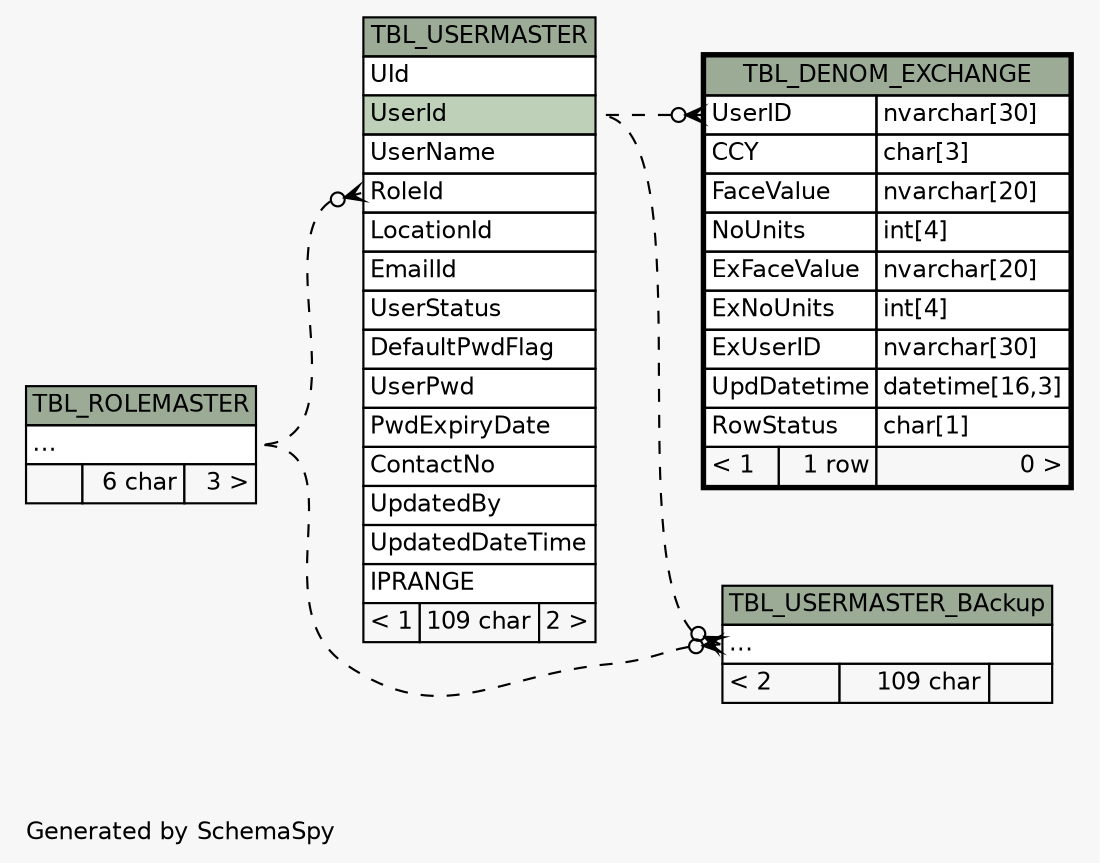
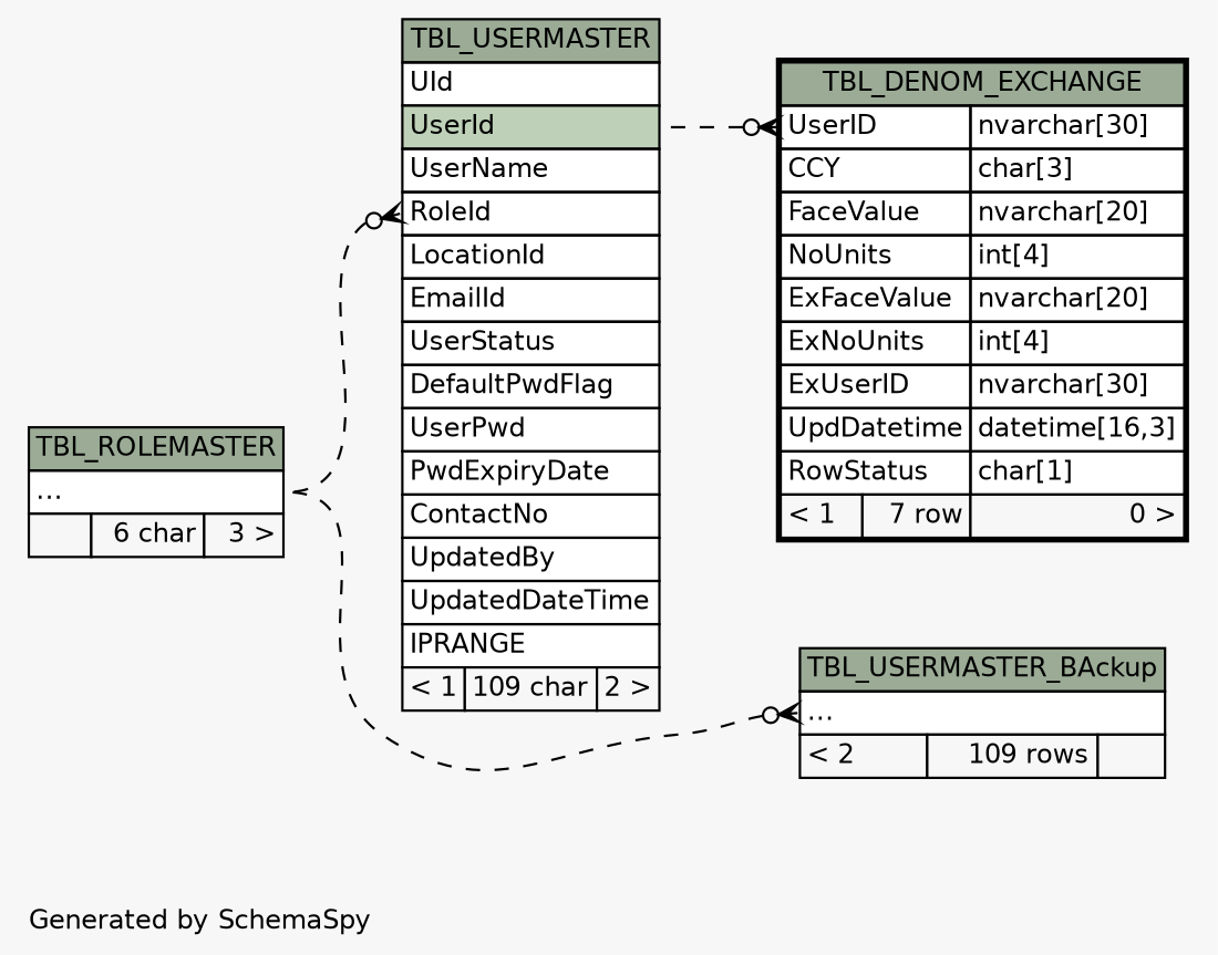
  digraph {
    bgcolor="#f7f7f7"
    fontname=Helvetica
    fontsize=11
    label="\nGenerated by SchemaSpy"
    labeljust=l
    nodesep=0.18
    rankdir=RL
    ranksep=0.46
    node [fontname=Helvetica fontsize=11 shape=plaintext]
    edge [arrowhead=none arrowsize=0.8 arrowtail=crowodot dir=back headport="UserId:e" style=dashed tailport="elipses:w"]
-   n1 [label=<     <TABLE BORDER="2" CELLBORDER="1" CELLSPACING="0" BGCOLOR="#ffffff">       <TR><TD COLSPAN="3" BGCOLOR="#9bab96" ALIGN="CENTER">TBL_DENOM_EXCHANGE</TD></TR>       <TR><TD PORT="UserID" COLSPAN="2" ALIGN="LEFT">UserID</TD><TD PORT="UserID.type" ALIGN="LEFT">nvarchar[30]</TD></TR>       <TR><TD PORT="CCY" COLSPAN="2" ALIGN="LEFT">CCY</TD><TD PORT="CCY.type" ALIGN="LEFT">char[3]</TD></TR>       <TR><TD PORT="FaceValue" COLSPAN="2" ALIGN="LEFT">FaceValue</TD><TD PORT="FaceValue.type" ALIGN="LEFT">nvarchar[20]</TD></TR>       <TR><TD PORT="NoUnits" COLSPAN="2" ALIGN="LEFT">NoUnits</TD><TD PORT="NoUnits.type" ALIGN="LEFT">int[4]</TD></TR>       <TR><TD PORT="ExFaceValue" COLSPAN="2" ALIGN="LEFT">ExFaceValue</TD><TD PORT="ExFaceValue.type" ALIGN="LEFT">nvarchar[20]</TD></TR>       <TR><TD PORT="ExNoUnits" COLSPAN="2" ALIGN="LEFT">ExNoUnits</TD><TD PORT="ExNoUnits.type" ALIGN="LEFT">int[4]</TD></TR>       <TR><TD PORT="ExUserID" COLSPAN="2" ALIGN="LEFT">ExUserID</TD><TD PORT="ExUserID.type" ALIGN="LEFT">nvarchar[30]</TD></TR>       <TR><TD PORT="UpdDatetime" COLSPAN="2" ALIGN="LEFT">UpdDatetime</TD><TD PORT="UpdDatetime.type" ALIGN="LEFT">datetime[16,3]</TD></TR>       <TR><TD PORT="RowStatus" COLSPAN="2" ALIGN="LEFT">RowStatus</TD><TD PORT="RowStatus.type" ALIGN="LEFT">char[1]</TD></TR>       <TR><TD ALIGN="LEFT" BGCOLOR="#f7f7f7">&lt; 1</TD><TD ALIGN="RIGHT" BGCOLOR="#f7f7f7">1 row</TD><TD ALIGN="RIGHT" BGCOLOR="#f7f7f7">0 &gt;</TD></TR>     </TABLE>>]
+   n1 [label=<     <TABLE BORDER="2" CELLBORDER="1" CELLSPACING="0" BGCOLOR="#ffffff">       <TR><TD COLSPAN="3" BGCOLOR="#9bab96" ALIGN="CENTER">TBL_DENOM_EXCHANGE</TD></TR>       <TR><TD PORT="UserID" COLSPAN="2" ALIGN="LEFT">UserID</TD><TD PORT="UserID.type" ALIGN="LEFT">nvarchar[30]</TD></TR>       <TR><TD PORT="CCY" COLSPAN="2" ALIGN="LEFT">CCY</TD><TD PORT="CCY.type" ALIGN="LEFT">char[3]</TD></TR>       <TR><TD PORT="FaceValue" COLSPAN="2" ALIGN="LEFT">FaceValue</TD><TD PORT="FaceValue.type" ALIGN="LEFT">nvarchar[20]</TD></TR>       <TR><TD PORT="NoUnits" COLSPAN="2" ALIGN="LEFT">NoUnits</TD><TD PORT="NoUnits.type" ALIGN="LEFT">int[4]</TD></TR>       <TR><TD PORT="ExFaceValue" COLSPAN="2" ALIGN="LEFT">ExFaceValue</TD><TD PORT="ExFaceValue.type" ALIGN="LEFT">nvarchar[20]</TD></TR>       <TR><TD PORT="ExNoUnits" COLSPAN="2" ALIGN="LEFT">ExNoUnits</TD><TD PORT="ExNoUnits.type" ALIGN="LEFT">int[4]</TD></TR>       <TR><TD PORT="ExUserID" COLSPAN="2" ALIGN="LEFT">ExUserID</TD><TD PORT="ExUserID.type" ALIGN="LEFT">nvarchar[30]</TD></TR>       <TR><TD PORT="UpdDatetime" COLSPAN="2" ALIGN="LEFT">UpdDatetime</TD><TD PORT="UpdDatetime.type" ALIGN="LEFT">datetime[16,3]</TD></TR>       <TR><TD PORT="RowStatus" COLSPAN="2" ALIGN="LEFT">RowStatus</TD><TD PORT="RowStatus.type" ALIGN="LEFT">char[1]</TD></TR>       <TR><TD ALIGN="LEFT" BGCOLOR="#f7f7f7">&lt; 1</TD><TD ALIGN="RIGHT" BGCOLOR="#f7f7f7">7 row</TD><TD ALIGN="RIGHT" BGCOLOR="#f7f7f7">0 &gt;</TD></TR>     </TABLE>>]
    n2 [label=<     <TABLE BORDER="0" CELLBORDER="1" CELLSPACING="0" BGCOLOR="#ffffff">       <TR><TD COLSPAN="3" BGCOLOR="#9bab96" ALIGN="CENTER">TBL_USERMASTER</TD></TR>       <TR><TD PORT="UId" COLSPAN="3" ALIGN="LEFT">UId</TD></TR>       <TR><TD PORT="UserId" COLSPAN="3" BGCOLOR="#bed1b8" ALIGN="LEFT">UserId</TD></TR>       <TR><TD PORT="UserName" COLSPAN="3" ALIGN="LEFT">UserName</TD></TR>       <TR><TD PORT="RoleId" COLSPAN="3" ALIGN="LEFT">RoleId</TD></TR>       <TR><TD PORT="LocationId" COLSPAN="3" ALIGN="LEFT">LocationId</TD></TR>       <TR><TD PORT="EmailId" COLSPAN="3" ALIGN="LEFT">EmailId</TD></TR>       <TR><TD PORT="UserStatus" COLSPAN="3" ALIGN="LEFT">UserStatus</TD></TR>       <TR><TD PORT="DefaultPwdFlag" COLSPAN="3" ALIGN="LEFT">DefaultPwdFlag</TD></TR>       <TR><TD PORT="UserPwd" COLSPAN="3" ALIGN="LEFT">UserPwd</TD></TR>       <TR><TD PORT="PwdExpiryDate" COLSPAN="3" ALIGN="LEFT">PwdExpiryDate</TD></TR>       <TR><TD PORT="ContactNo" COLSPAN="3" ALIGN="LEFT">ContactNo</TD></TR>       <TR><TD PORT="UpdatedBy" COLSPAN="3" ALIGN="LEFT">UpdatedBy</TD></TR>       <TR><TD PORT="UpdatedDateTime" COLSPAN="3" ALIGN="LEFT">UpdatedDateTime</TD></TR>       <TR><TD PORT="IPRANGE" COLSPAN="3" ALIGN="LEFT">IPRANGE</TD></TR>       <TR><TD ALIGN="LEFT" BGCOLOR="#f7f7f7">&lt; 1</TD><TD ALIGN="RIGHT" BGCOLOR="#f7f7f7">109 char</TD><TD ALIGN="RIGHT" BGCOLOR="#f7f7f7">2 &gt;</TD></TR>     </TABLE>>]
    n3 [label=<     <TABLE BORDER="0" CELLBORDER="1" CELLSPACING="0" BGCOLOR="#ffffff">       <TR><TD COLSPAN="3" BGCOLOR="#9bab96" ALIGN="CENTER">TBL_ROLEMASTER</TD></TR>       <TR><TD PORT="elipses" COLSPAN="3" ALIGN="LEFT">...</TD></TR>       <TR><TD ALIGN="LEFT" BGCOLOR="#f7f7f7">  </TD><TD ALIGN="RIGHT" BGCOLOR="#f7f7f7">6 char</TD><TD ALIGN="RIGHT" BGCOLOR="#f7f7f7">3 &gt;</TD></TR>     </TABLE>>]
-   n4 [label=<     <TABLE BORDER="0" CELLBORDER="1" CELLSPACING="0" BGCOLOR="#ffffff">       <TR><TD COLSPAN="3" BGCOLOR="#9bab96" ALIGN="CENTER">TBL_USERMASTER_BAckup</TD></TR>       <TR><TD PORT="elipses" COLSPAN="3" ALIGN="LEFT">...</TD></TR>       <TR><TD ALIGN="LEFT" BGCOLOR="#f7f7f7">&lt; 2</TD><TD ALIGN="RIGHT" BGCOLOR="#f7f7f7">109 char</TD><TD ALIGN="RIGHT" BGCOLOR="#f7f7f7">  </TD></TR>     </TABLE>>]
+   n4 [label=<     <TABLE BORDER="0" CELLBORDER="1" CELLSPACING="0" BGCOLOR="#ffffff">       <TR><TD COLSPAN="3" BGCOLOR="#9bab96" ALIGN="CENTER">TBL_USERMASTER_BAckup</TD></TR>       <TR><TD PORT="elipses" COLSPAN="3" ALIGN="LEFT">...</TD></TR>       <TR><TD ALIGN="LEFT" BGCOLOR="#f7f7f7">&lt; 2</TD><TD ALIGN="RIGHT" BGCOLOR="#f7f7f7">109 rows</TD><TD ALIGN="RIGHT" BGCOLOR="#f7f7f7">  </TD></TR>     </TABLE>>]
    n1 -> n2 [tailport="UserID:w"]
    n2 -> n3 [headport="elipses:e" tailport="RoleId:w"]
-   n4 -> n2
    n4 -> n3 [headport="elipses:e"]
  }
